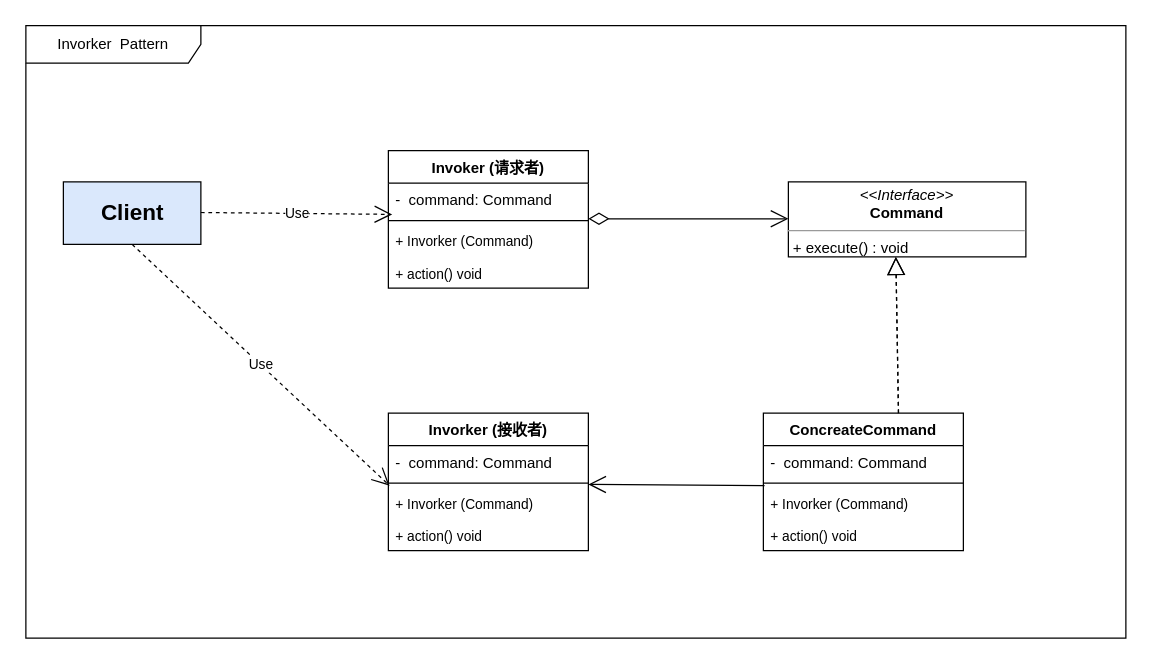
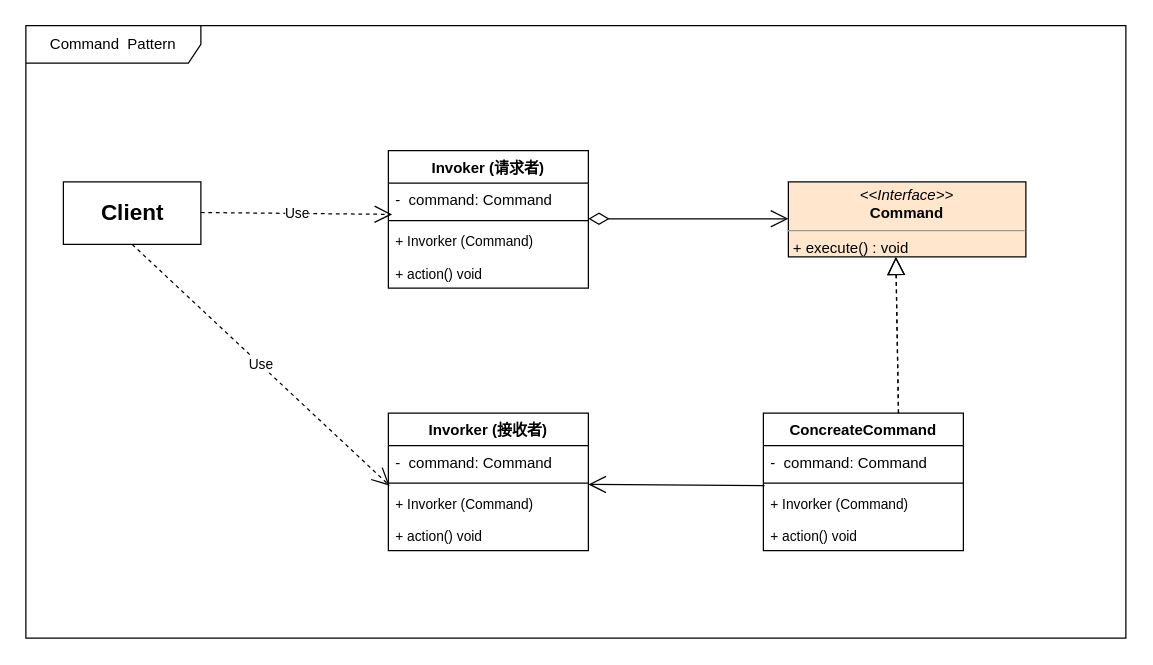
  <mxCell id="0" />
  <mxCell id="1" parent="0" />
- <mxCell id="2" value="Invorker&amp;nbsp; Pattern" style="shape=umlFrame;whiteSpace=wrap;html=1;swimlaneFillColor=none;shadow=0;width=140;height=30;" vertex="1" parent="1"><mxGeometry x="20" y="20" width="880" height="490" as="geometry" /></mxCell>
- <mxCell id="3" value="&lt;b&gt;&lt;font style=&quot;font-size: 18px&quot;&gt;Client&lt;/font&gt;&lt;/b&gt;" style="html=1;shadow=0;strokeColor=#000000;fillColor=#dae8fc;" vertex="1" parent="1"><mxGeometry x="50" y="145" width="110" height="50" as="geometry" /></mxCell>
+ <mxCell id="2" value="Command&amp;nbsp; Pattern" style="shape=umlFrame;whiteSpace=wrap;html=1;swimlaneFillColor=none;shadow=0;width=140;height=30;" vertex="1" parent="1"><mxGeometry x="20" y="20" width="880" height="490" as="geometry" /></mxCell>
+ <mxCell id="3" value="&lt;b&gt;&lt;font style=&quot;font-size: 18px&quot;&gt;Client&lt;/font&gt;&lt;/b&gt;" style="html=1;shadow=0;strokeColor=#000000;fillColor=#ffffff;" vertex="1" parent="1"><mxGeometry x="50" y="145" width="110" height="50" as="geometry" /></mxCell>
  <mxCell id="4" value="Invoker (请求者)" style="swimlane;fontStyle=1;align=center;verticalAlign=top;childLayout=stackLayout;horizontal=1;startSize=26;horizontalStack=0;resizeParent=1;resizeParentMax=0;resizeLast=0;collapsible=1;marginBottom=0;shadow=0;strokeColor=#000000;fillColor=#ffffff;" vertex="1" parent="1"><mxGeometry x="310" y="120" width="160" height="110" as="geometry" /></mxCell>
  <mxCell id="5" value="-  command: Command" style="text;strokeColor=none;fillColor=none;align=left;verticalAlign=top;spacingLeft=4;spacingRight=4;overflow=hidden;rotatable=0;points=[[0,0.5],[1,0.5]];portConstraint=eastwest;" vertex="1" parent="4"><mxGeometry y="26" width="160" height="26" as="geometry" /></mxCell>
  <mxCell id="6" value="" style="line;strokeWidth=1;fillColor=none;align=left;verticalAlign=middle;spacingTop=-1;spacingLeft=3;spacingRight=3;rotatable=0;labelPosition=right;points=[];portConstraint=eastwest;" vertex="1" parent="4"><mxGeometry y="52" width="160" height="8" as="geometry" /></mxCell>
  <mxCell id="7" value="+ Invorker (Command)&#10;&#10;+ action() void" style="text;strokeColor=none;fillColor=none;align=left;verticalAlign=top;spacingLeft=4;spacingRight=4;overflow=hidden;rotatable=0;points=[[0,0.5],[1,0.5]];portConstraint=eastwest;fontSize=11;" vertex="1" parent="4"><mxGeometry y="60" width="160" height="50" as="geometry" /></mxCell>
  <mxCell id="8" value="Invorker (接收者)" style="swimlane;fontStyle=1;align=center;verticalAlign=top;childLayout=stackLayout;horizontal=1;startSize=26;horizontalStack=0;resizeParent=1;resizeParentMax=0;resizeLast=0;collapsible=1;marginBottom=0;shadow=0;strokeColor=#000000;fillColor=#ffffff;" vertex="1" parent="1"><mxGeometry x="310" y="330" width="160" height="110" as="geometry" /></mxCell>
  <mxCell id="9" value="-  command: Command" style="text;strokeColor=none;fillColor=none;align=left;verticalAlign=top;spacingLeft=4;spacingRight=4;overflow=hidden;rotatable=0;points=[[0,0.5],[1,0.5]];portConstraint=eastwest;" vertex="1" parent="8"><mxGeometry y="26" width="160" height="26" as="geometry" /></mxCell>
  <mxCell id="10" value="" style="line;strokeWidth=1;fillColor=none;align=left;verticalAlign=middle;spacingTop=-1;spacingLeft=3;spacingRight=3;rotatable=0;labelPosition=right;points=[];portConstraint=eastwest;" vertex="1" parent="8"><mxGeometry y="52" width="160" height="8" as="geometry" /></mxCell>
  <mxCell id="11" value="+ Invorker (Command)&#10;&#10;+ action() void" style="text;strokeColor=none;fillColor=none;align=left;verticalAlign=top;spacingLeft=4;spacingRight=4;overflow=hidden;rotatable=0;points=[[0,0.5],[1,0.5]];portConstraint=eastwest;fontSize=11;" vertex="1" parent="8"><mxGeometry y="60" width="160" height="50" as="geometry" /></mxCell>
  <mxCell id="12" value="ConcreateCommand" style="swimlane;fontStyle=1;align=center;verticalAlign=top;childLayout=stackLayout;horizontal=1;startSize=26;horizontalStack=0;resizeParent=1;resizeParentMax=0;resizeLast=0;collapsible=1;marginBottom=0;shadow=0;strokeColor=#000000;fillColor=#ffffff;" vertex="1" parent="1"><mxGeometry x="610" y="330" width="160" height="110" as="geometry" /></mxCell>
  <mxCell id="13" value="-  command: Command" style="text;strokeColor=none;fillColor=none;align=left;verticalAlign=top;spacingLeft=4;spacingRight=4;overflow=hidden;rotatable=0;points=[[0,0.5],[1,0.5]];portConstraint=eastwest;" vertex="1" parent="12"><mxGeometry y="26" width="160" height="26" as="geometry" /></mxCell>
  <mxCell id="14" value="" style="line;strokeWidth=1;fillColor=none;align=left;verticalAlign=middle;spacingTop=-1;spacingLeft=3;spacingRight=3;rotatable=0;labelPosition=right;points=[];portConstraint=eastwest;" vertex="1" parent="12"><mxGeometry y="52" width="160" height="8" as="geometry" /></mxCell>
  <mxCell id="15" value="+ Invorker (Command)&#10;&#10;+ action() void" style="text;strokeColor=none;fillColor=none;align=left;verticalAlign=top;spacingLeft=4;spacingRight=4;overflow=hidden;rotatable=0;points=[[0,0.5],[1,0.5]];portConstraint=eastwest;fontSize=11;" vertex="1" parent="12"><mxGeometry y="60" width="160" height="50" as="geometry" /></mxCell>
- <mxCell id="16" value="&lt;p style=&quot;margin: 0px ; margin-top: 4px ; text-align: center&quot;&gt;&lt;i&gt;&amp;lt;&amp;lt;Interface&amp;gt;&amp;gt;&lt;/i&gt;&lt;br&gt;&lt;b&gt;Command&lt;/b&gt;&lt;/p&gt;&lt;hr size=&quot;1&quot;&gt;&lt;p style=&quot;margin: 0px ; margin-left: 4px&quot;&gt;+ execute() : void&lt;br&gt;&lt;/p&gt;&lt;hr size=&quot;1&quot;&gt;&lt;p style=&quot;margin: 0px ; margin-left: 4px&quot;&gt;&lt;br&gt;&lt;/p&gt;" style="verticalAlign=top;align=left;overflow=fill;fontSize=12;fontFamily=Helvetica;html=1;shadow=0;strokeColor=#000000;fillColor=#ffffff;" vertex="1" parent="1"><mxGeometry x="630" y="145" width="190" height="60" as="geometry" /></mxCell>
+ <mxCell id="16" value="&lt;p style=&quot;margin: 0px ; margin-top: 4px ; text-align: center&quot;&gt;&lt;i&gt;&amp;lt;&amp;lt;Interface&amp;gt;&amp;gt;&lt;/i&gt;&lt;br&gt;&lt;b&gt;Command&lt;/b&gt;&lt;/p&gt;&lt;hr size=&quot;1&quot;&gt;&lt;p style=&quot;margin: 0px ; margin-left: 4px&quot;&gt;+ execute() : void&lt;br&gt;&lt;/p&gt;&lt;hr size=&quot;1&quot;&gt;&lt;p style=&quot;margin: 0px ; margin-left: 4px&quot;&gt;&lt;br&gt;&lt;/p&gt;" style="verticalAlign=top;align=left;overflow=fill;fontSize=12;fontFamily=Helvetica;html=1;shadow=0;strokeColor=#000000;fillColor=#ffe6cc;" vertex="1" parent="1"><mxGeometry x="630" y="145" width="190" height="60" as="geometry" /></mxCell>
  <mxCell id="17" value="Use" style="endArrow=open;endSize=12;dashed=1;html=1;fontSize=11;entryX=0.019;entryY=0.962;entryDx=0;entryDy=0;entryPerimeter=0;" edge="1" parent="1" target="5"><mxGeometry width="160" relative="1" as="geometry"><mxPoint x="160" y="169.5" as="sourcePoint" /><mxPoint x="270" y="169.5" as="targetPoint" /></mxGeometry></mxCell>
  <mxCell id="18" value="" style="endArrow=open;html=1;endSize=12;startArrow=diamondThin;startSize=14;startFill=0;edgeStyle=orthogonalEdgeStyle;align=left;verticalAlign=bottom;fontSize=11;" edge="1" parent="1"><mxGeometry x="-1" y="-40" relative="1" as="geometry"><mxPoint x="470" y="174.5" as="sourcePoint" /><mxPoint x="630" y="174.5" as="targetPoint" /><mxPoint x="-40" y="-40" as="offset" /></mxGeometry></mxCell>
  <mxCell id="19" value="Use" style="endArrow=open;endSize=12;dashed=1;html=1;fontSize=11;entryX=0.006;entryY=-0.04;entryDx=0;entryDy=0;entryPerimeter=0;exitX=0.5;exitY=1;exitDx=0;exitDy=0;" edge="1" parent="1" source="3" target="11"><mxGeometry width="160" relative="1" as="geometry"><mxPoint x="120" y="260" as="sourcePoint" /><mxPoint x="273.04" y="261.512" as="targetPoint" /></mxGeometry></mxCell>
  <mxCell id="20" value="" style="endArrow=block;dashed=1;endFill=0;endSize=12;html=1;fontSize=11;exitX=0.688;exitY=0;exitDx=0;exitDy=0;exitPerimeter=0;entryX=0.463;entryY=1;entryDx=0;entryDy=0;entryPerimeter=0;" edge="1" parent="1"><mxGeometry width="160" relative="1" as="geometry"><mxPoint x="718.08" y="330" as="sourcePoint" /><mxPoint x="715.97" y="205" as="targetPoint" /></mxGeometry></mxCell>
  <mxCell id="21" value="" style="endArrow=open;endFill=1;endSize=12;html=1;fontSize=11;exitX=0.006;exitY=0.75;exitDx=0;exitDy=0;exitPerimeter=0;" edge="1" parent="1" source="14"><mxGeometry width="160" relative="1" as="geometry"><mxPoint x="110" y="460" as="sourcePoint" /><mxPoint x="470" y="387" as="targetPoint" /></mxGeometry></mxCell>
  <mxCell id="22" value="" style="endArrow=block;dashed=1;endFill=0;endSize=12;html=1;fontSize=11;exitX=0.688;exitY=0;exitDx=0;exitDy=0;exitPerimeter=0;" edge="1" parent="1"><mxGeometry width="160" relative="1" as="geometry"><mxPoint x="718.08" y="330" as="sourcePoint" /><mxPoint x="716" y="205" as="targetPoint" /></mxGeometry></mxCell>
